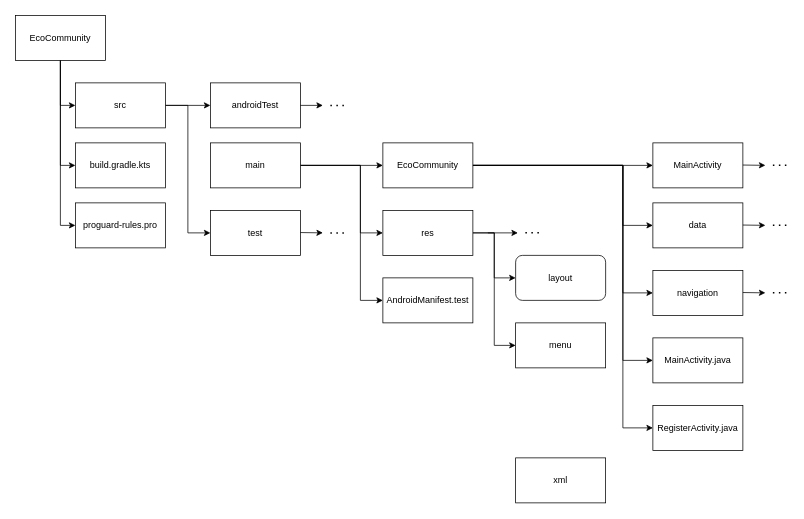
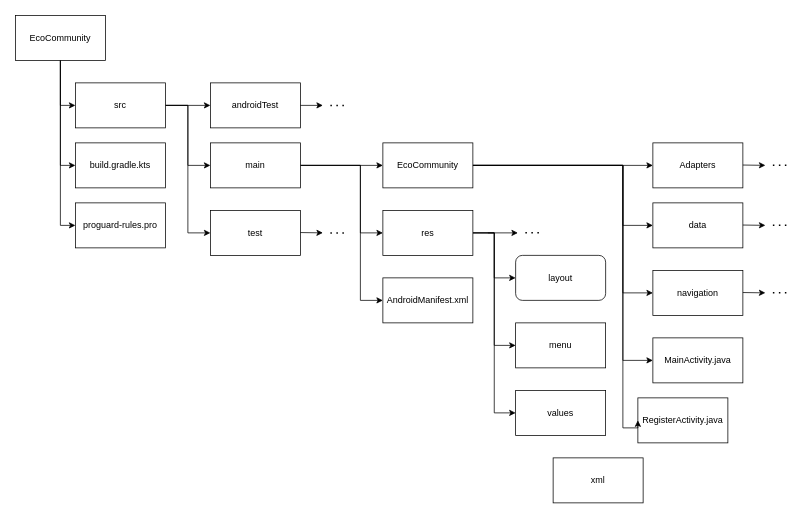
  <mxCell id="0" />
  <mxCell id="1" parent="0" />
  <mxCell id="2" style="edgeStyle=orthogonalEdgeStyle;rounded=0;orthogonalLoop=1;jettySize=auto;html=1;exitX=0.5;exitY=1;exitDx=0;exitDy=0;entryX=0;entryY=0.5;entryDx=0;entryDy=0;" edge="1" parent="1" source="4" target="8"><mxGeometry relative="1" as="geometry" /></mxCell>
  <mxCell id="3" style="edgeStyle=orthogonalEdgeStyle;rounded=0;orthogonalLoop=1;jettySize=auto;html=1;exitX=0.5;exitY=1;exitDx=0;exitDy=0;entryX=0;entryY=0.5;entryDx=0;entryDy=0;" edge="1" parent="1" source="4" target="9"><mxGeometry relative="1" as="geometry" /></mxCell>
  <mxCell id="4" value="EcoCommunity" style="rounded=0;whiteSpace=wrap;html=1;" vertex="1" parent="1"><mxGeometry x="20" y="20" width="120" height="60" as="geometry" /></mxCell>
  <mxCell id="5" style="edgeStyle=orthogonalEdgeStyle;rounded=0;orthogonalLoop=1;jettySize=auto;html=1;exitX=1;exitY=0.5;exitDx=0;exitDy=0;" edge="1" parent="1" source="8" target="11"><mxGeometry relative="1" as="geometry" /></mxCell>
+ <mxCell id="6" style="edgeStyle=orthogonalEdgeStyle;rounded=0;orthogonalLoop=1;jettySize=auto;html=1;exitX=1;exitY=0.5;exitDx=0;exitDy=0;entryX=0;entryY=0.5;entryDx=0;entryDy=0;" edge="1" parent="1" source="8" target="16"><mxGeometry relative="1" as="geometry" /></mxCell>
  <mxCell id="7" style="edgeStyle=orthogonalEdgeStyle;rounded=0;orthogonalLoop=1;jettySize=auto;html=1;exitX=1;exitY=0.5;exitDx=0;exitDy=0;entryX=0;entryY=0.5;entryDx=0;entryDy=0;" edge="1" parent="1" source="8" target="17"><mxGeometry relative="1" as="geometry" /></mxCell>
  <mxCell id="8" value="src" style="rounded=0;whiteSpace=wrap;html=1;" vertex="1" parent="1"><mxGeometry x="100" y="110" width="120" height="60" as="geometry" /></mxCell>
  <mxCell id="9" value="build.gradle.kts" style="rounded=0;whiteSpace=wrap;html=1;" vertex="1" parent="1"><mxGeometry x="100" y="190" width="120" height="60" as="geometry" /></mxCell>
  <mxCell id="10" value="proguard-rules.pro" style="rounded=0;whiteSpace=wrap;html=1;" vertex="1" parent="1"><mxGeometry x="100" y="270" width="120" height="60" as="geometry" /></mxCell>
  <mxCell id="11" value="androidTest" style="rounded=0;whiteSpace=wrap;html=1;" vertex="1" parent="1"><mxGeometry x="280" y="110" width="120" height="60" as="geometry" /></mxCell>
  <mxCell id="12" style="edgeStyle=orthogonalEdgeStyle;rounded=0;orthogonalLoop=1;jettySize=auto;html=1;exitX=0.5;exitY=1;exitDx=0;exitDy=0;entryX=0;entryY=0.5;entryDx=0;entryDy=0;" edge="1" parent="1" source="4" target="10"><mxGeometry relative="1" as="geometry" /></mxCell>
  <mxCell id="13" style="edgeStyle=orthogonalEdgeStyle;rounded=0;orthogonalLoop=1;jettySize=auto;html=1;exitX=1;exitY=0.5;exitDx=0;exitDy=0;entryX=0;entryY=0.5;entryDx=0;entryDy=0;" edge="1" parent="1" source="16" target="27"><mxGeometry relative="1" as="geometry" /></mxCell>
  <mxCell id="14" style="edgeStyle=orthogonalEdgeStyle;rounded=0;orthogonalLoop=1;jettySize=auto;html=1;exitX=1;exitY=0.5;exitDx=0;exitDy=0;entryX=0;entryY=0.5;entryDx=0;entryDy=0;" edge="1" parent="1" source="16" target="31"><mxGeometry relative="1" as="geometry"><Array as="points"><mxPoint x="480" y="220" /><mxPoint x="480" y="310" /></Array></mxGeometry></mxCell>
  <mxCell id="15" style="edgeStyle=orthogonalEdgeStyle;rounded=0;orthogonalLoop=1;jettySize=auto;html=1;exitX=1;exitY=0.5;exitDx=0;exitDy=0;entryX=0;entryY=0.5;entryDx=0;entryDy=0;" edge="1" parent="1" source="16" target="32"><mxGeometry relative="1" as="geometry"><Array as="points"><mxPoint x="480" y="220" /><mxPoint x="480" y="400" /></Array></mxGeometry></mxCell>
  <mxCell id="16" value="main" style="rounded=0;whiteSpace=wrap;html=1;" vertex="1" parent="1"><mxGeometry x="280" y="190" width="120" height="60" as="geometry" /></mxCell>
  <mxCell id="17" value="test" style="rounded=0;whiteSpace=wrap;html=1;" vertex="1" parent="1"><mxGeometry x="280" y="280" width="120" height="60" as="geometry" /></mxCell>
- <mxCell id="18" value="MainActivity" style="rounded=0;whiteSpace=wrap;html=1;" vertex="1" parent="1"><mxGeometry x="870" y="190" width="120" height="60" as="geometry" /></mxCell>
+ <mxCell id="18" value="Adapters" style="rounded=0;whiteSpace=wrap;html=1;" vertex="1" parent="1"><mxGeometry x="870" y="190" width="120" height="60" as="geometry" /></mxCell>
  <mxCell id="19" value="data" style="rounded=0;whiteSpace=wrap;html=1;" vertex="1" parent="1"><mxGeometry x="870" y="270" width="120" height="60" as="geometry" /></mxCell>
  <mxCell id="20" value="navigation" style="rounded=0;whiteSpace=wrap;html=1;" vertex="1" parent="1"><mxGeometry x="870" y="360" width="120" height="60" as="geometry" /></mxCell>
  <mxCell id="21" value="MainActivity.java" style="rounded=0;whiteSpace=wrap;html=1;" vertex="1" parent="1"><mxGeometry x="870" y="450" width="120" height="60" as="geometry" /></mxCell>
- <mxCell id="22" value="RegisterActivity.java" style="rounded=0;whiteSpace=wrap;html=1;" vertex="1" parent="1"><mxGeometry x="870" y="540" width="120" height="60" as="geometry" /></mxCell>
+ <mxCell id="22" value="RegisterActivity.java" style="rounded=0;whiteSpace=wrap;html=1;" vertex="1" parent="1"><mxGeometry x="850" y="530" width="120" height="60" as="geometry" /></mxCell>
  <mxCell id="23" style="edgeStyle=orthogonalEdgeStyle;rounded=0;orthogonalLoop=1;jettySize=auto;html=1;exitX=1;exitY=0.5;exitDx=0;exitDy=0;entryX=0;entryY=0.5;entryDx=0;entryDy=0;" edge="1" parent="1" source="27" target="18"><mxGeometry relative="1" as="geometry" /></mxCell>
  <mxCell id="24" style="edgeStyle=orthogonalEdgeStyle;rounded=0;orthogonalLoop=1;jettySize=auto;html=1;exitX=1;exitY=0.5;exitDx=0;exitDy=0;entryX=0;entryY=0.5;entryDx=0;entryDy=0;" edge="1" parent="1" source="27" target="19"><mxGeometry relative="1" as="geometry"><Array as="points"><mxPoint x="830" y="220" /><mxPoint x="830" y="300" /></Array></mxGeometry></mxCell>
  <mxCell id="25" style="edgeStyle=orthogonalEdgeStyle;rounded=0;orthogonalLoop=1;jettySize=auto;html=1;exitX=1;exitY=0.5;exitDx=0;exitDy=0;entryX=0;entryY=0.5;entryDx=0;entryDy=0;" edge="1" parent="1" source="27"><mxGeometry relative="1" as="geometry"><mxPoint x="870" y="480" as="targetPoint" /><Array as="points"><mxPoint x="830" y="220" /><mxPoint x="830" y="480" /></Array></mxGeometry></mxCell>
  <mxCell id="26" style="edgeStyle=orthogonalEdgeStyle;rounded=0;orthogonalLoop=1;jettySize=auto;html=1;exitX=1;exitY=0.5;exitDx=0;exitDy=0;entryX=0;entryY=0.5;entryDx=0;entryDy=0;" edge="1" parent="1" source="27" target="22"><mxGeometry relative="1" as="geometry"><Array as="points"><mxPoint x="830" y="220" /><mxPoint x="830" y="570" /></Array></mxGeometry></mxCell>
  <mxCell id="27" value="EcoCommunity" style="rounded=0;whiteSpace=wrap;html=1;" vertex="1" parent="1"><mxGeometry x="510" y="190" width="120" height="60" as="geometry" /></mxCell>
  <mxCell id="28" style="edgeStyle=orthogonalEdgeStyle;rounded=0;orthogonalLoop=1;jettySize=auto;html=1;exitX=1;exitY=0.5;exitDx=0;exitDy=0;entryX=0;entryY=0.5;entryDx=0;entryDy=0;" edge="1" parent="1" source="31" target="37"><mxGeometry relative="1" as="geometry" /></mxCell>
  <mxCell id="29" style="edgeStyle=orthogonalEdgeStyle;rounded=0;orthogonalLoop=1;jettySize=auto;html=1;exitX=1;exitY=0.5;exitDx=0;exitDy=0;entryX=0;entryY=0.5;entryDx=0;entryDy=0;" edge="1" parent="1" source="31" target="38"><mxGeometry relative="1" as="geometry" /></mxCell>
+ <mxCell id="30" style="edgeStyle=orthogonalEdgeStyle;rounded=0;orthogonalLoop=1;jettySize=auto;html=1;exitX=1;exitY=0.5;exitDx=0;exitDy=0;entryX=0;entryY=0.5;entryDx=0;entryDy=0;" edge="1" parent="1" source="31" target="39"><mxGeometry relative="1" as="geometry" /></mxCell>
  <mxCell id="31" value="res" style="rounded=0;whiteSpace=wrap;html=1;" vertex="1" parent="1"><mxGeometry x="510" y="280" width="120" height="60" as="geometry" /></mxCell>
- <mxCell id="32" value="AndroidManifest.test" style="rounded=0;whiteSpace=wrap;html=1;" vertex="1" parent="1"><mxGeometry x="510" y="370" width="120" height="60" as="geometry" /></mxCell>
+ <mxCell id="32" value="AndroidManifest.xml" style="rounded=0;whiteSpace=wrap;html=1;" vertex="1" parent="1"><mxGeometry x="510" y="370" width="120" height="60" as="geometry" /></mxCell>
  <mxCell id="33" value="" style="endArrow=classic;html=1;rounded=0;exitX=1;exitY=0.5;exitDx=0;exitDy=0;" edge="1" parent="1" source="11"><mxGeometry width="50" height="50" relative="1" as="geometry"><mxPoint x="460" y="270" as="sourcePoint" /><mxPoint x="430" y="140" as="targetPoint" /></mxGeometry></mxCell>
  <mxCell id="34" value="" style="endArrow=classic;html=1;rounded=0;exitX=1;exitY=0.5;exitDx=0;exitDy=0;" edge="1" parent="1"><mxGeometry width="50" height="50" relative="1" as="geometry"><mxPoint x="400" y="309.57" as="sourcePoint" /><mxPoint x="430" y="310" as="targetPoint" /></mxGeometry></mxCell>
  <mxCell id="35" value="" style="endArrow=none;dashed=1;html=1;dashPattern=1 3;strokeWidth=2;rounded=0;" edge="1" parent="1"><mxGeometry width="50" height="50" relative="1" as="geometry"><mxPoint x="440" y="310" as="sourcePoint" /><mxPoint x="460" y="310" as="targetPoint" /></mxGeometry></mxCell>
  <mxCell id="36" value="" style="endArrow=none;dashed=1;html=1;dashPattern=1 3;strokeWidth=2;rounded=0;" edge="1" parent="1"><mxGeometry width="50" height="50" relative="1" as="geometry"><mxPoint x="440" y="140" as="sourcePoint" /><mxPoint x="460" y="140" as="targetPoint" /></mxGeometry></mxCell>
  <mxCell id="37" value="layout" style="whiteSpace=wrap;html=1;rounded=1;" vertex="1" parent="1"><mxGeometry x="687" y="340" width="120" height="60" as="geometry" /></mxCell>
  <mxCell id="38" value="menu" style="rounded=0;whiteSpace=wrap;html=1;" vertex="1" parent="1"><mxGeometry x="687" y="430" width="120" height="60" as="geometry" /></mxCell>
- <mxCell id="40" value="xml" style="rounded=0;whiteSpace=wrap;html=1;" vertex="1" parent="1"><mxGeometry x="687" y="610" width="120" height="60" as="geometry" /></mxCell>
+ <mxCell id="39" value="values" style="rounded=0;whiteSpace=wrap;html=1;" vertex="1" parent="1"><mxGeometry x="687" y="520" width="120" height="60" as="geometry" /></mxCell>
+ <mxCell id="40" value="xml" style="rounded=0;whiteSpace=wrap;html=1;" vertex="1" parent="1"><mxGeometry x="737" y="610" width="120" height="60" as="geometry" /></mxCell>
  <mxCell id="41" value="" style="endArrow=classic;html=1;rounded=0;" edge="1" parent="1"><mxGeometry width="50" height="50" relative="1" as="geometry"><mxPoint x="650" y="310" as="sourcePoint" /><mxPoint x="690" y="310" as="targetPoint" /></mxGeometry></mxCell>
  <mxCell id="42" value="" style="endArrow=none;dashed=1;html=1;dashPattern=1 3;strokeWidth=2;rounded=0;" edge="1" parent="1"><mxGeometry width="50" height="50" relative="1" as="geometry"><mxPoint x="700" y="309.86" as="sourcePoint" /><mxPoint x="720" y="309.86" as="targetPoint" /></mxGeometry></mxCell>
  <mxCell id="43" style="edgeStyle=orthogonalEdgeStyle;rounded=0;orthogonalLoop=1;jettySize=auto;html=1;exitX=1;exitY=0.5;exitDx=0;exitDy=0;entryX=0;entryY=0.5;entryDx=0;entryDy=0;" edge="1" parent="1" source="27" target="20"><mxGeometry relative="1" as="geometry"><Array as="points"><mxPoint x="830" y="220" /><mxPoint x="830" y="390" /></Array></mxGeometry></mxCell>
  <mxCell id="44" value="" style="endArrow=classic;html=1;rounded=0;exitX=1;exitY=0.5;exitDx=0;exitDy=0;" edge="1" parent="1"><mxGeometry width="50" height="50" relative="1" as="geometry"><mxPoint x="990" y="219.55" as="sourcePoint" /><mxPoint x="1020" y="219.98" as="targetPoint" /></mxGeometry></mxCell>
  <mxCell id="45" value="" style="endArrow=none;dashed=1;html=1;dashPattern=1 3;strokeWidth=2;rounded=0;" edge="1" parent="1"><mxGeometry width="50" height="50" relative="1" as="geometry"><mxPoint x="1030" y="219.98" as="sourcePoint" /><mxPoint x="1050" y="219.98" as="targetPoint" /></mxGeometry></mxCell>
  <mxCell id="46" value="" style="endArrow=classic;html=1;rounded=0;exitX=1;exitY=0.5;exitDx=0;exitDy=0;" edge="1" parent="1"><mxGeometry width="50" height="50" relative="1" as="geometry"><mxPoint x="990" y="299.55" as="sourcePoint" /><mxPoint x="1020" y="299.98" as="targetPoint" /></mxGeometry></mxCell>
  <mxCell id="47" value="" style="endArrow=none;dashed=1;html=1;dashPattern=1 3;strokeWidth=2;rounded=0;" edge="1" parent="1"><mxGeometry width="50" height="50" relative="1" as="geometry"><mxPoint x="1030" y="299.98" as="sourcePoint" /><mxPoint x="1050" y="299.98" as="targetPoint" /></mxGeometry></mxCell>
  <mxCell id="48" value="" style="endArrow=classic;html=1;rounded=0;exitX=1;exitY=0.5;exitDx=0;exitDy=0;" edge="1" parent="1"><mxGeometry width="50" height="50" relative="1" as="geometry"><mxPoint x="990" y="389.55" as="sourcePoint" /><mxPoint x="1020" y="389.98" as="targetPoint" /></mxGeometry></mxCell>
  <mxCell id="49" value="" style="endArrow=none;dashed=1;html=1;dashPattern=1 3;strokeWidth=2;rounded=0;" edge="1" parent="1"><mxGeometry width="50" height="50" relative="1" as="geometry"><mxPoint x="1030" y="389.98" as="sourcePoint" /><mxPoint x="1050" y="389.98" as="targetPoint" /></mxGeometry></mxCell>
